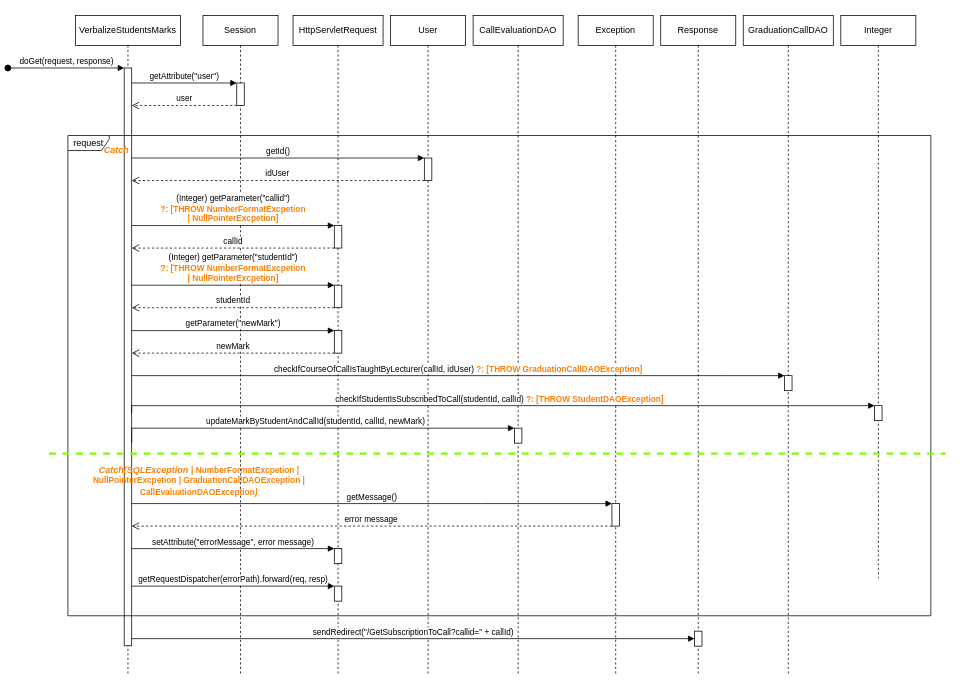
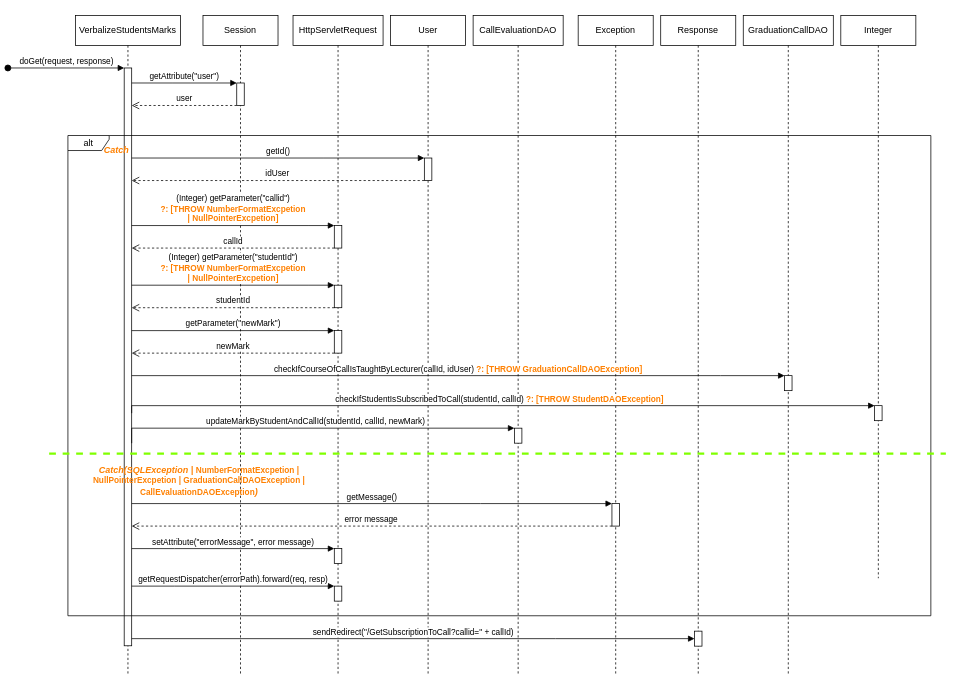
  <mxCell id="0" />
  <mxCell id="1" parent="0" />
  <mxCell id="2" value="Response" style="shape=umlLifeline;perimeter=lifelinePerimeter;whiteSpace=wrap;html=1;container=0;dropTarget=0;collapsible=0;recursiveResize=0;outlineConnect=0;portConstraint=eastwest;newEdgeStyle={&quot;edgeStyle&quot;:&quot;elbowEdgeStyle&quot;,&quot;elbow&quot;:&quot;vertical&quot;,&quot;curved&quot;:0,&quot;rounded&quot;:0};" vertex="1" parent="1"><mxGeometry x="835" y="20" width="100" height="880" as="geometry" /></mxCell>
  <mxCell id="3" value="VerbalizeStudentsMarks" style="shape=umlLifeline;perimeter=lifelinePerimeter;whiteSpace=wrap;html=1;container=0;dropTarget=0;collapsible=0;recursiveResize=0;outlineConnect=0;portConstraint=eastwest;newEdgeStyle={&quot;edgeStyle&quot;:&quot;elbowEdgeStyle&quot;,&quot;elbow&quot;:&quot;vertical&quot;,&quot;curved&quot;:0,&quot;rounded&quot;:0};" vertex="1" parent="1"><mxGeometry x="55" y="20" width="140" height="880" as="geometry" /></mxCell>
  <mxCell id="4" value="doGet(request, response)" style="html=1;verticalAlign=bottom;startArrow=oval;endArrow=block;startSize=8;edgeStyle=elbowEdgeStyle;elbow=vertical;curved=0;rounded=0;" edge="1" parent="3" target="5"><mxGeometry relative="1" as="geometry"><mxPoint x="-90" y="70" as="sourcePoint" /><mxPoint x="55" y="70" as="targetPoint" /></mxGeometry></mxCell>
  <mxCell id="5" value="" style="html=1;points=[];perimeter=orthogonalPerimeter;outlineConnect=0;targetShapes=umlLifeline;portConstraint=eastwest;newEdgeStyle={&quot;edgeStyle&quot;:&quot;elbowEdgeStyle&quot;,&quot;elbow&quot;:&quot;vertical&quot;,&quot;curved&quot;:0,&quot;rounded&quot;:0};" vertex="1" parent="3"><mxGeometry x="65" y="70" width="10" height="770" as="geometry" /></mxCell>
  <mxCell id="6" value="Session" style="shape=umlLifeline;perimeter=lifelinePerimeter;whiteSpace=wrap;html=1;container=0;dropTarget=0;collapsible=0;recursiveResize=0;outlineConnect=0;portConstraint=eastwest;newEdgeStyle={&quot;edgeStyle&quot;:&quot;elbowEdgeStyle&quot;,&quot;elbow&quot;:&quot;vertical&quot;,&quot;curved&quot;:0,&quot;rounded&quot;:0};" vertex="1" parent="1"><mxGeometry x="225" y="20" width="100" height="880" as="geometry" /></mxCell>
  <mxCell id="7" value="" style="html=1;points=[];perimeter=orthogonalPerimeter;outlineConnect=0;targetShapes=umlLifeline;portConstraint=eastwest;newEdgeStyle={&quot;edgeStyle&quot;:&quot;elbowEdgeStyle&quot;,&quot;elbow&quot;:&quot;vertical&quot;,&quot;curved&quot;:0,&quot;rounded&quot;:0};" vertex="1" parent="6"><mxGeometry x="45" y="90" width="10" height="30" as="geometry" /></mxCell>
  <mxCell id="8" value="HttpServletRequest" style="shape=umlLifeline;perimeter=lifelinePerimeter;whiteSpace=wrap;html=1;container=0;dropTarget=0;collapsible=0;recursiveResize=0;outlineConnect=0;portConstraint=eastwest;newEdgeStyle={&quot;edgeStyle&quot;:&quot;elbowEdgeStyle&quot;,&quot;elbow&quot;:&quot;vertical&quot;,&quot;curved&quot;:0,&quot;rounded&quot;:0};" vertex="1" parent="1"><mxGeometry x="345" y="20" width="120" height="880" as="geometry" /></mxCell>
  <mxCell id="9" value="" style="html=1;points=[];perimeter=orthogonalPerimeter;outlineConnect=0;targetShapes=umlLifeline;portConstraint=eastwest;newEdgeStyle={&quot;edgeStyle&quot;:&quot;elbowEdgeStyle&quot;,&quot;elbow&quot;:&quot;vertical&quot;,&quot;curved&quot;:0,&quot;rounded&quot;:0};" vertex="1" parent="8"><mxGeometry x="55" y="359.47" width="10" height="30" as="geometry" /></mxCell>
  <mxCell id="10" value="(Integer) getParameter(&quot;studentId&quot;) &lt;br&gt;&lt;b&gt;&lt;font color=&quot;#ff8000&quot;&gt;?: [THROW NumberFormatExcpetion &lt;br&gt;| NullPointerExcpetion]&lt;/font&gt;&lt;/b&gt;" style="html=1;verticalAlign=bottom;endArrow=block;edgeStyle=elbowEdgeStyle;elbow=vertical;curved=0;rounded=0;" edge="1" parent="8" target="9"><mxGeometry relative="1" as="geometry"><mxPoint x="-215" y="359.47" as="sourcePoint" /><Array as="points"><mxPoint x="20" y="359.47" /><mxPoint x="-148" y="364.47" /><mxPoint x="-168" y="374.47" /><mxPoint x="-148" y="364.47" /></Array><mxPoint x="-63" y="364.47" as="targetPoint" /></mxGeometry></mxCell>
  <mxCell id="11" value="studentId" style="html=1;verticalAlign=bottom;endArrow=open;dashed=1;endSize=8;edgeStyle=elbowEdgeStyle;elbow=vertical;curved=0;rounded=0;" edge="1" parent="8" source="9"><mxGeometry x="0.003" relative="1" as="geometry"><mxPoint x="-215" y="389.47" as="targetPoint" /><Array as="points"><mxPoint y="389.47" /><mxPoint x="45" y="394.47" /><mxPoint x="-10" y="394.47" /></Array><mxPoint x="57" y="394.47" as="sourcePoint" /><mxPoint as="offset" /></mxGeometry></mxCell>
  <mxCell id="12" value="" style="html=1;points=[];perimeter=orthogonalPerimeter;outlineConnect=0;targetShapes=umlLifeline;portConstraint=eastwest;newEdgeStyle={&quot;edgeStyle&quot;:&quot;elbowEdgeStyle&quot;,&quot;elbow&quot;:&quot;vertical&quot;,&quot;curved&quot;:0,&quot;rounded&quot;:0};" vertex="1" parent="8"><mxGeometry x="55" y="420" width="10" height="30" as="geometry" /></mxCell>
  <mxCell id="13" value="getParameter(&quot;newMark&quot;)" style="html=1;verticalAlign=bottom;endArrow=block;edgeStyle=elbowEdgeStyle;elbow=vertical;curved=0;rounded=0;" edge="1" parent="8" target="12"><mxGeometry relative="1" as="geometry"><mxPoint x="-215" y="420" as="sourcePoint" /><Array as="points"><mxPoint x="20" y="420" /><mxPoint x="-148" y="425" /><mxPoint x="-168" y="435" /><mxPoint x="-148" y="425" /></Array><mxPoint x="-63" y="425" as="targetPoint" /></mxGeometry></mxCell>
  <mxCell id="14" value="newMark" style="html=1;verticalAlign=bottom;endArrow=open;dashed=1;endSize=8;edgeStyle=elbowEdgeStyle;elbow=vertical;curved=0;rounded=0;" edge="1" parent="8" source="12"><mxGeometry x="0.003" relative="1" as="geometry"><mxPoint x="-215" y="450" as="targetPoint" /><Array as="points"><mxPoint y="450" /><mxPoint x="45" y="455" /><mxPoint x="-10" y="455" /></Array><mxPoint x="57" y="455" as="sourcePoint" /><mxPoint as="offset" /></mxGeometry></mxCell>
  <mxCell id="15" value="User" style="shape=umlLifeline;perimeter=lifelinePerimeter;whiteSpace=wrap;html=1;container=0;dropTarget=0;collapsible=0;recursiveResize=0;outlineConnect=0;portConstraint=eastwest;newEdgeStyle={&quot;edgeStyle&quot;:&quot;elbowEdgeStyle&quot;,&quot;elbow&quot;:&quot;vertical&quot;,&quot;curved&quot;:0,&quot;rounded&quot;:0};" vertex="1" parent="1"><mxGeometry x="475" y="20" width="100" height="880" as="geometry" /></mxCell>
  <mxCell id="16" value="CallEvaluationDAO" style="shape=umlLifeline;perimeter=lifelinePerimeter;whiteSpace=wrap;html=1;container=0;dropTarget=0;collapsible=0;recursiveResize=0;outlineConnect=0;portConstraint=eastwest;newEdgeStyle={&quot;edgeStyle&quot;:&quot;elbowEdgeStyle&quot;,&quot;elbow&quot;:&quot;vertical&quot;,&quot;curved&quot;:0,&quot;rounded&quot;:0};" vertex="1" parent="1"><mxGeometry x="585" y="20" width="120" height="880" as="geometry" /></mxCell>
  <mxCell id="17" value="Exception" style="shape=umlLifeline;perimeter=lifelinePerimeter;whiteSpace=wrap;html=1;container=0;dropTarget=0;collapsible=0;recursiveResize=0;outlineConnect=0;portConstraint=eastwest;newEdgeStyle={&quot;edgeStyle&quot;:&quot;elbowEdgeStyle&quot;,&quot;elbow&quot;:&quot;vertical&quot;,&quot;curved&quot;:0,&quot;rounded&quot;:0};" vertex="1" parent="1"><mxGeometry x="725" y="20" width="100" height="880" as="geometry" /></mxCell>
  <mxCell id="18" value="" style="html=1;points=[];perimeter=orthogonalPerimeter;outlineConnect=0;targetShapes=umlLifeline;portConstraint=eastwest;newEdgeStyle={&quot;edgeStyle&quot;:&quot;elbowEdgeStyle&quot;,&quot;elbow&quot;:&quot;vertical&quot;,&quot;curved&quot;:0,&quot;rounded&quot;:0};" vertex="1" parent="17"><mxGeometry x="-325" y="710.5" width="10" height="20" as="geometry" /></mxCell>
  <mxCell id="19" value="setAttribute(&quot;errorMessage&quot;, error message)" style="html=1;verticalAlign=bottom;endArrow=block;edgeStyle=elbowEdgeStyle;elbow=vertical;curved=0;rounded=0;" edge="1" parent="17" target="18"><mxGeometry relative="1" as="geometry"><mxPoint x="-595" y="710.5" as="sourcePoint" /><Array as="points"><mxPoint x="-538" y="710.5" /><mxPoint x="-558" y="720.5" /><mxPoint x="-538" y="710.5" /></Array><mxPoint x="-453" y="710.5" as="targetPoint" /></mxGeometry></mxCell>
  <mxCell id="20" value="" style="html=1;points=[];perimeter=orthogonalPerimeter;outlineConnect=0;targetShapes=umlLifeline;portConstraint=eastwest;newEdgeStyle={&quot;edgeStyle&quot;:&quot;elbowEdgeStyle&quot;,&quot;elbow&quot;:&quot;vertical&quot;,&quot;curved&quot;:0,&quot;rounded&quot;:0};" vertex="1" parent="17"><mxGeometry x="-325" y="760.5" width="10" height="20" as="geometry" /></mxCell>
  <mxCell id="21" value="getRequestDispatcher(errorPath).forward(req, resp)" style="html=1;verticalAlign=bottom;endArrow=block;edgeStyle=elbowEdgeStyle;elbow=vertical;curved=0;rounded=0;" edge="1" parent="17" target="20"><mxGeometry relative="1" as="geometry"><mxPoint x="-595" y="760.5" as="sourcePoint" /><Array as="points"><mxPoint x="-538" y="760.5" /><mxPoint x="-558" y="770.5" /><mxPoint x="-538" y="760.5" /></Array><mxPoint x="-453" y="760.5" as="targetPoint" /></mxGeometry></mxCell>
  <mxCell id="22" value="" style="html=1;points=[];perimeter=orthogonalPerimeter;outlineConnect=0;targetShapes=umlLifeline;portConstraint=eastwest;newEdgeStyle={&quot;edgeStyle&quot;:&quot;elbowEdgeStyle&quot;,&quot;elbow&quot;:&quot;vertical&quot;,&quot;curved&quot;:0,&quot;rounded&quot;:0};" vertex="1" parent="17"><mxGeometry x="45" y="650.5" width="10" height="30" as="geometry" /></mxCell>
  <mxCell id="23" value="getMessage()" style="html=1;verticalAlign=bottom;endArrow=block;edgeStyle=elbowEdgeStyle;elbow=vertical;curved=0;rounded=0;" edge="1" parent="17" target="22"><mxGeometry relative="1" as="geometry"><mxPoint x="-595" y="650.5" as="sourcePoint" /><Array as="points"><mxPoint x="-130" y="650.5" /><mxPoint x="-160" y="660.5" /><mxPoint x="-380" y="671.5" /><mxPoint x="-518" y="660.5" /><mxPoint x="-538" y="670.5" /><mxPoint x="-518" y="660.5" /></Array><mxPoint x="-75" y="671.5" as="targetPoint" /></mxGeometry></mxCell>
  <mxCell id="24" value="error message" style="html=1;verticalAlign=bottom;endArrow=open;dashed=1;endSize=8;edgeStyle=elbowEdgeStyle;elbow=vertical;curved=0;rounded=0;" edge="1" parent="17" source="22"><mxGeometry x="0.003" relative="1" as="geometry"><mxPoint x="-595" y="680.5" as="targetPoint" /><Array as="points"><mxPoint x="-288" y="680.5" /><mxPoint x="-83" y="669.5" /><mxPoint x="-138" y="669.5" /></Array><mxPoint x="27" y="680.5" as="sourcePoint" /><mxPoint as="offset" /></mxGeometry></mxCell>
  <mxCell id="25" value="Catch(SQLException | &lt;b style=&quot;color: rgb(240, 240, 240); font-size: 11px; font-style: normal;&quot;&gt;&lt;font color=&quot;#ff8000&quot;&gt;NumberFormatExcpetion | NullPointerExcpetion | GraduationCallDAOException | CallEvaluationDAOException&lt;/font&gt;&lt;/b&gt;)" style="text;html=1;align=center;verticalAlign=middle;whiteSpace=wrap;rounded=0;fontStyle=3;fontColor=#FF8000;" vertex="1" parent="17"><mxGeometry x="-670" y="610" width="330" height="20" as="geometry" /></mxCell>
  <mxCell id="26" value="sendRedirect(&quot;/GetSubscriptionToCall?callid=&quot; + callId)" style="html=1;verticalAlign=bottom;endArrow=block;edgeStyle=elbowEdgeStyle;elbow=vertical;curved=0;rounded=0;" edge="1" parent="17" target="27"><mxGeometry relative="1" as="geometry"><mxPoint x="-595" y="830.5" as="sourcePoint" /><Array as="points"><mxPoint x="-30" y="830.5" /><mxPoint x="30" y="800.5" /><mxPoint x="-130" y="790.5" /><mxPoint x="-160" y="800.5" /><mxPoint x="-380" y="811.5" /><mxPoint x="-518" y="800.5" /><mxPoint x="-538" y="810.5" /><mxPoint x="-518" y="800.5" /></Array><mxPoint x="45" y="790.5" as="targetPoint" /></mxGeometry></mxCell>
  <mxCell id="27" value="" style="html=1;points=[];perimeter=orthogonalPerimeter;outlineConnect=0;targetShapes=umlLifeline;portConstraint=eastwest;newEdgeStyle={&quot;edgeStyle&quot;:&quot;elbowEdgeStyle&quot;,&quot;elbow&quot;:&quot;vertical&quot;,&quot;curved&quot;:0,&quot;rounded&quot;:0};" vertex="1" parent="17"><mxGeometry x="155" y="820.5" width="10" height="20" as="geometry" /></mxCell>
  <mxCell id="28" value="GraduationCallDAO" style="shape=umlLifeline;perimeter=lifelinePerimeter;whiteSpace=wrap;html=1;container=0;dropTarget=0;collapsible=0;recursiveResize=0;outlineConnect=0;portConstraint=eastwest;newEdgeStyle={&quot;edgeStyle&quot;:&quot;elbowEdgeStyle&quot;,&quot;elbow&quot;:&quot;vertical&quot;,&quot;curved&quot;:0,&quot;rounded&quot;:0};" vertex="1" parent="1"><mxGeometry x="945" y="20" width="120" height="880" as="geometry" /></mxCell>
  <mxCell id="29" value="" style="html=1;points=[];perimeter=orthogonalPerimeter;outlineConnect=0;targetShapes=umlLifeline;portConstraint=eastwest;newEdgeStyle={&quot;edgeStyle&quot;:&quot;elbowEdgeStyle&quot;,&quot;elbow&quot;:&quot;vertical&quot;,&quot;curved&quot;:0,&quot;rounded&quot;:0};" vertex="1" parent="28"><mxGeometry x="55" y="480" width="10" height="20" as="geometry" /></mxCell>
  <mxCell id="30" value="checkIfCourseOfCallIsTaughtByLecturer(callId, idUser) &lt;b&gt;&lt;font color=&quot;#ff8000&quot;&gt;?: [THROW GraduationCallDAOException]&lt;/font&gt;&lt;/b&gt;" style="html=1;verticalAlign=bottom;endArrow=block;edgeStyle=elbowEdgeStyle;elbow=vertical;curved=0;rounded=0;" edge="1" parent="28" target="29"><mxGeometry x="-0.001" relative="1" as="geometry"><mxPoint x="-815" y="480" as="sourcePoint" /><Array as="points"><mxPoint x="-30" y="480" /><mxPoint x="20" y="570" /><mxPoint x="-20" y="580" /><mxPoint x="-606" y="761.5" /><mxPoint x="-744" y="750.5" /><mxPoint x="-764" y="760.5" /><mxPoint x="-744" y="750.5" /></Array><mxPoint x="-301" y="761.5" as="targetPoint" /><mxPoint as="offset" /></mxGeometry></mxCell>
  <mxCell id="31" value="getAttribute(&quot;user&quot;)" style="html=1;verticalAlign=bottom;endArrow=block;edgeStyle=elbowEdgeStyle;elbow=vertical;curved=0;rounded=0;" edge="1" parent="1" source="5" target="7"><mxGeometry relative="1" as="geometry"><mxPoint x="123" y="110" as="sourcePoint" /><Array as="points"><mxPoint x="185" y="110" /><mxPoint x="165" y="120" /><mxPoint x="185" y="110" /></Array><mxPoint x="295" y="110" as="targetPoint" /></mxGeometry></mxCell>
  <mxCell id="32" value="user" style="html=1;verticalAlign=bottom;endArrow=open;dashed=1;endSize=8;edgeStyle=elbowEdgeStyle;elbow=vertical;curved=0;rounded=0;" edge="1" parent="1" source="7" target="5"><mxGeometry x="0.003" relative="1" as="geometry"><mxPoint x="123" y="140" as="targetPoint" /><Array as="points"><mxPoint x="258" y="140" /><mxPoint x="203" y="140" /></Array><mxPoint x="273" y="140" as="sourcePoint" /><mxPoint as="offset" /></mxGeometry></mxCell>
- <mxCell id="33" value="request" style="shape=umlFrame;whiteSpace=wrap;html=1;pointerEvents=0;width=55;height=20;" vertex="1" parent="1"><mxGeometry x="45" y="180" width="1150" height="640" as="geometry" /></mxCell>
+ <mxCell id="33" value="alt" style="shape=umlFrame;whiteSpace=wrap;html=1;pointerEvents=0;width=55;height=20;" vertex="1" parent="1"><mxGeometry x="45" y="180" width="1150" height="640" as="geometry" /></mxCell>
  <mxCell id="34" value="Catch" style="text;html=1;align=center;verticalAlign=middle;whiteSpace=wrap;rounded=0;fontStyle=3;fontColor=#FF8000;" vertex="1" parent="1"><mxGeometry x="35" y="190" width="150" height="20" as="geometry" /></mxCell>
  <mxCell id="35" value="getId()" style="html=1;verticalAlign=bottom;endArrow=block;edgeStyle=elbowEdgeStyle;elbow=vertical;curved=0;rounded=0;" edge="1" parent="1" source="5" target="39"><mxGeometry relative="1" as="geometry"><mxPoint x="140" y="220" as="sourcePoint" /><Array as="points"><mxPoint x="385" y="210" /><mxPoint x="197" y="220" /><mxPoint x="177" y="230" /><mxPoint x="197" y="220" /></Array><mxPoint x="282" y="220" as="targetPoint" /></mxGeometry></mxCell>
  <mxCell id="36" value="" style="html=1;points=[];perimeter=orthogonalPerimeter;outlineConnect=0;targetShapes=umlLifeline;portConstraint=eastwest;newEdgeStyle={&quot;edgeStyle&quot;:&quot;elbowEdgeStyle&quot;,&quot;elbow&quot;:&quot;vertical&quot;,&quot;curved&quot;:0,&quot;rounded&quot;:0};" vertex="1" parent="1"><mxGeometry x="400" y="300" width="10" height="30" as="geometry" /></mxCell>
  <mxCell id="37" value="(Integer) getParameter(&quot;callid&quot;) &lt;br&gt;&lt;b&gt;&lt;font color=&quot;#ff8000&quot;&gt;?: [THROW NumberFormatExcpetion &lt;br&gt;| NullPointerExcpetion]&lt;/font&gt;&lt;/b&gt;" style="html=1;verticalAlign=bottom;endArrow=block;edgeStyle=elbowEdgeStyle;elbow=vertical;curved=0;rounded=0;" edge="1" parent="1" source="5" target="36"><mxGeometry relative="1" as="geometry"><mxPoint x="133" y="305" as="sourcePoint" /><Array as="points"><mxPoint x="365" y="300" /><mxPoint x="197" y="305" /><mxPoint x="177" y="315" /><mxPoint x="197" y="305" /></Array><mxPoint x="282" y="305" as="targetPoint" /></mxGeometry></mxCell>
  <mxCell id="38" value="callId" style="html=1;verticalAlign=bottom;endArrow=open;dashed=1;endSize=8;edgeStyle=elbowEdgeStyle;elbow=vertical;curved=0;rounded=0;" edge="1" parent="1" source="36" target="5"><mxGeometry x="0.003" relative="1" as="geometry"><mxPoint x="133" y="335" as="targetPoint" /><Array as="points"><mxPoint x="345" y="330" /><mxPoint x="390" y="335" /><mxPoint x="335" y="335" /></Array><mxPoint x="402" y="335" as="sourcePoint" /><mxPoint as="offset" /></mxGeometry></mxCell>
  <mxCell id="39" value="" style="html=1;points=[];perimeter=orthogonalPerimeter;outlineConnect=0;targetShapes=umlLifeline;portConstraint=eastwest;newEdgeStyle={&quot;edgeStyle&quot;:&quot;elbowEdgeStyle&quot;,&quot;elbow&quot;:&quot;vertical&quot;,&quot;curved&quot;:0,&quot;rounded&quot;:0};" vertex="1" parent="1"><mxGeometry x="520" y="210" width="10" height="30" as="geometry" /></mxCell>
  <mxCell id="40" value="idUser" style="html=1;verticalAlign=bottom;endArrow=open;dashed=1;endSize=8;edgeStyle=elbowEdgeStyle;elbow=vertical;curved=0;rounded=0;" edge="1" parent="1" source="39" target="5"><mxGeometry x="0.003" relative="1" as="geometry"><mxPoint x="140" y="250" as="targetPoint" /><Array as="points"><mxPoint x="425" y="240" /><mxPoint x="455" y="250" /><mxPoint x="530" y="250" /><mxPoint x="475" y="250" /></Array><mxPoint x="545" y="250" as="sourcePoint" /><mxPoint as="offset" /></mxGeometry></mxCell>
  <mxCell id="41" value="" style="html=1;points=[];perimeter=orthogonalPerimeter;outlineConnect=0;targetShapes=umlLifeline;portConstraint=eastwest;newEdgeStyle={&quot;edgeStyle&quot;:&quot;elbowEdgeStyle&quot;,&quot;elbow&quot;:&quot;vertical&quot;,&quot;curved&quot;:0,&quot;rounded&quot;:0};" vertex="1" parent="1"><mxGeometry x="640" y="570" width="10" height="20" as="geometry" /></mxCell>
  <mxCell id="42" value="updateMarkByStudentAndCallId(studentId, callId, newMark)" style="html=1;verticalAlign=bottom;endArrow=block;edgeStyle=elbowEdgeStyle;elbow=vertical;curved=0;rounded=0;" edge="1" parent="1" target="41"><mxGeometry x="-0.001" relative="1" as="geometry"><mxPoint x="130" y="590" as="sourcePoint" /><Array as="points"><mxPoint x="555" y="570" /><mxPoint x="555" y="560" /><mxPoint x="625" y="590" /><mxPoint x="755" y="580" /><mxPoint x="970" y="650" /><mxPoint x="930" y="660" /><mxPoint x="344" y="841.5" /><mxPoint x="206" y="830.5" /><mxPoint x="186" y="840.5" /><mxPoint x="206" y="830.5" /></Array><mxPoint x="1015" y="650" as="targetPoint" /><mxPoint as="offset" /></mxGeometry></mxCell>
  <mxCell id="43" value="checkIfStudentIsSubscribedToCall(studentId, callId) &lt;b&gt;&lt;font color=&quot;#ff8000&quot;&gt;?: [THROW StudentDAOException]&lt;/font&gt;&lt;/b&gt;" style="html=1;verticalAlign=bottom;endArrow=block;edgeStyle=elbowEdgeStyle;elbow=vertical;curved=0;rounded=0;" edge="1" parent="1" target="46"><mxGeometry relative="1" as="geometry"><mxPoint x="130" y="550" as="sourcePoint" /><Array as="points"><mxPoint x="1055" y="540" /><mxPoint x="595" y="550" /><mxPoint x="455" y="680" /><mxPoint x="207" y="690" /><mxPoint x="187" y="700" /><mxPoint x="207" y="690" /></Array><mxPoint x="542" y="690" as="targetPoint" /></mxGeometry></mxCell>
  <mxCell id="44" value="" style="line;strokeWidth=3;align=left;verticalAlign=middle;spacingTop=-1;spacingLeft=3;spacingRight=3;rotatable=0;labelPosition=right;points=[];portConstraint=eastwest;dashed=1;strokeColor=#80FF00;" vertex="1" parent="1"><mxGeometry x="20" y="600" width="1195" height="8" as="geometry" /></mxCell>
  <mxCell id="45" value="Integer" style="shape=umlLifeline;perimeter=lifelinePerimeter;whiteSpace=wrap;html=1;container=0;dropTarget=0;collapsible=0;recursiveResize=0;outlineConnect=0;portConstraint=eastwest;newEdgeStyle={&quot;edgeStyle&quot;:&quot;elbowEdgeStyle&quot;,&quot;elbow&quot;:&quot;vertical&quot;,&quot;curved&quot;:0,&quot;rounded&quot;:0};" vertex="1" parent="1"><mxGeometry x="1075" y="20" width="100" height="750" as="geometry" /></mxCell>
  <mxCell id="46" value="" style="html=1;points=[];perimeter=orthogonalPerimeter;outlineConnect=0;targetShapes=umlLifeline;portConstraint=eastwest;newEdgeStyle={&quot;edgeStyle&quot;:&quot;elbowEdgeStyle&quot;,&quot;elbow&quot;:&quot;vertical&quot;,&quot;curved&quot;:0,&quot;rounded&quot;:0};" vertex="1" parent="45"><mxGeometry x="45" y="520" width="10" height="20" as="geometry" /></mxCell>
